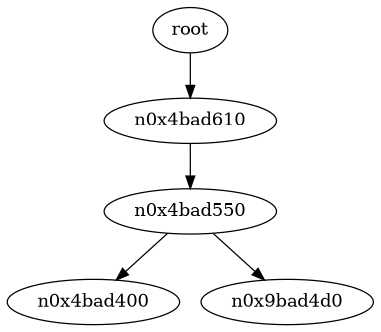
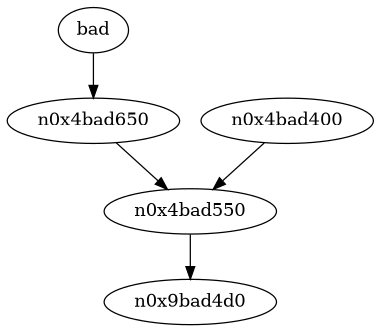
  digraph {
-   n1 [label=root]
-   n0x4bad650 [label=n0x4bad610]
+   n1 [label=bad]
+   n0x4bad650
    n0x4bad550
    n0x4bad400
    n5 [label=n0x9bad4d0]
    n1 -> n0x4bad650
    n0x4bad650 -> n0x4bad550
-   n0x4bad550 -> n0x4bad400
+   n0x4bad400 -> n0x4bad550
    n0x4bad550 -> n5
  }
